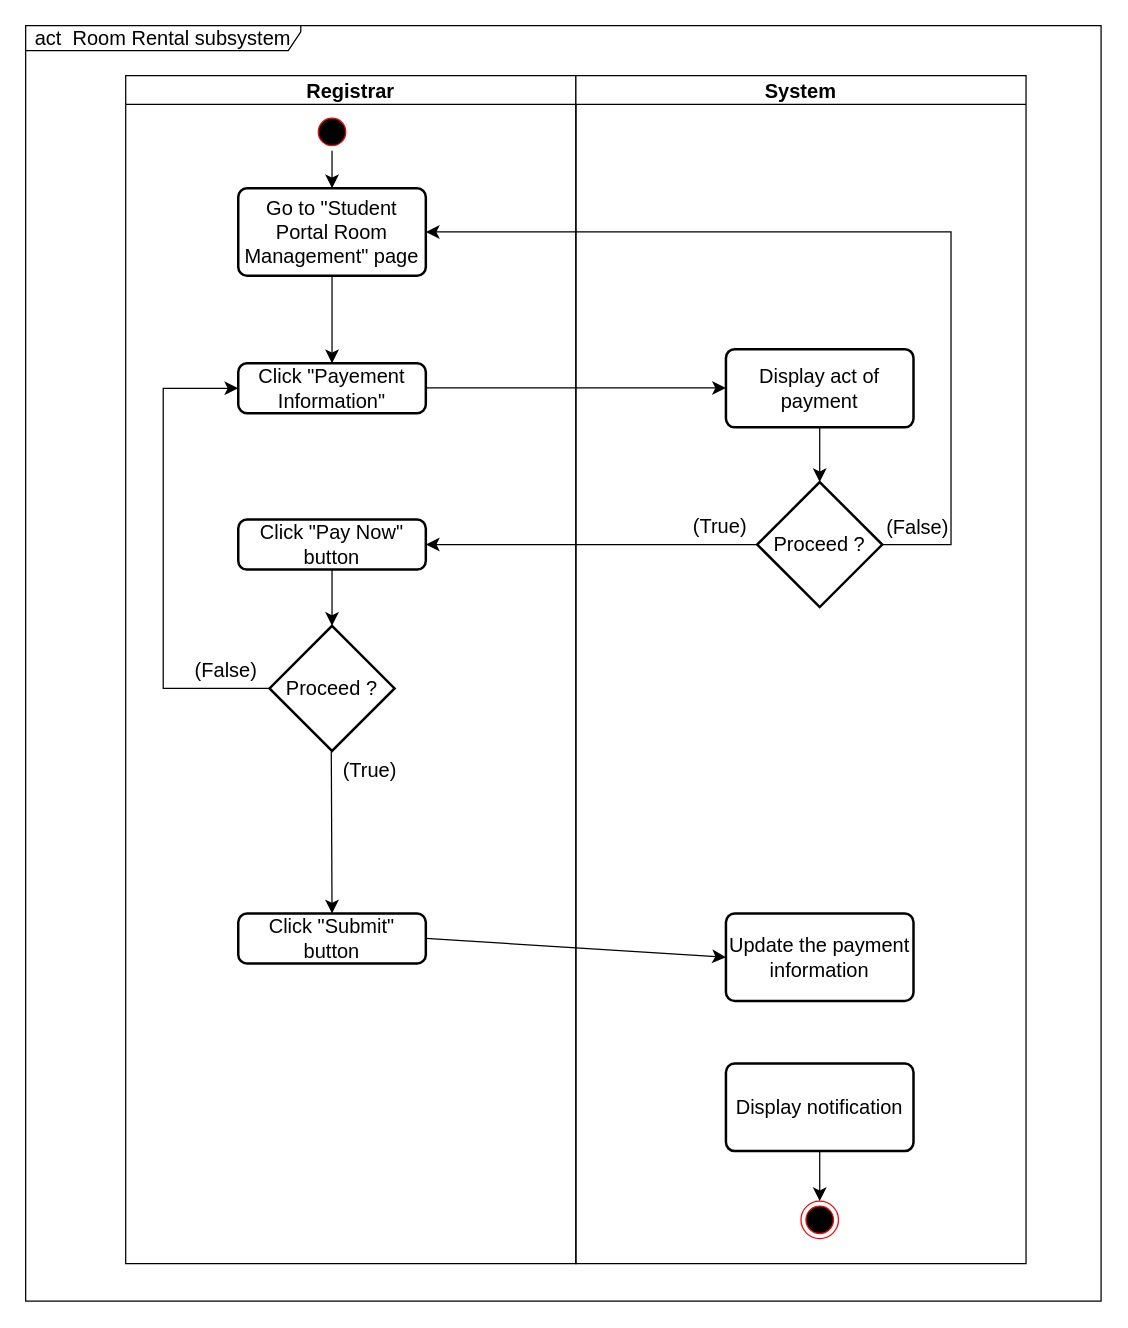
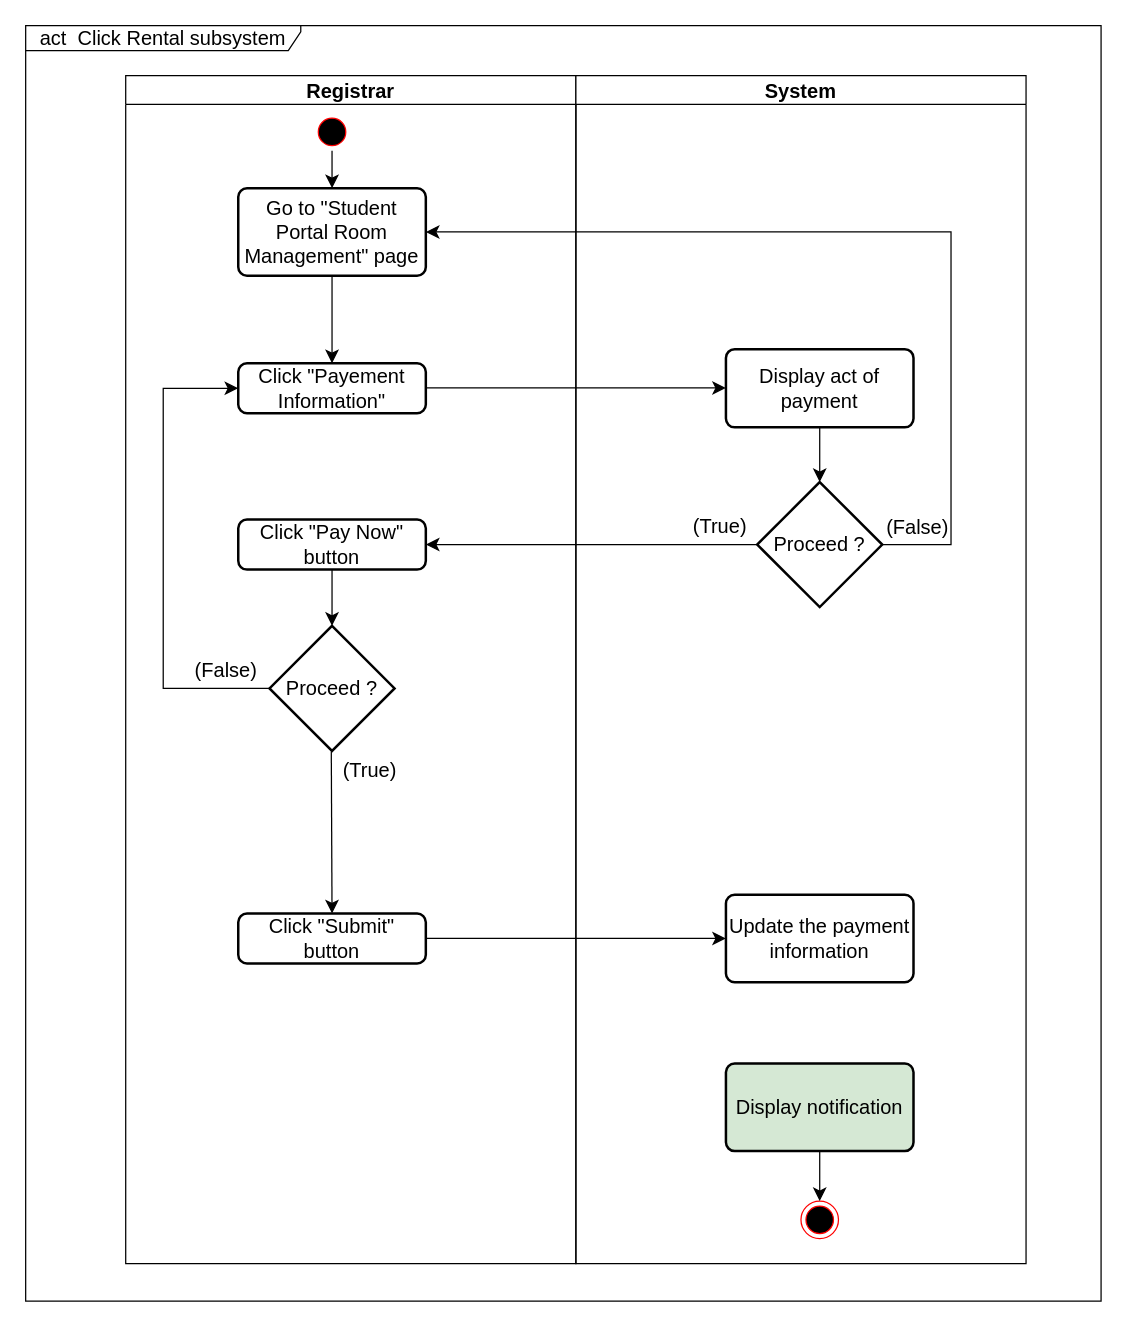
  <mxCell id="0" />
  <mxCell id="1" parent="0" />
  <mxCell id="2" value="Registrar" style="swimlane;whiteSpace=wrap;html=1;fontSize=16;" vertex="1" parent="1"><mxGeometry x="100" y="60" width="360" height="950" as="geometry" /></mxCell>
  <mxCell id="3" value="" style="edgeStyle=none;curved=1;rounded=0;orthogonalLoop=1;jettySize=auto;html=1;fontSize=12;startSize=8;endSize=8;exitX=0.5;exitY=1;exitDx=0;exitDy=0;" edge="1" parent="2" source="9"><mxGeometry relative="1" as="geometry"><mxPoint x="165" y="180" as="sourcePoint" /><mxPoint x="165" y="230" as="targetPoint" /></mxGeometry></mxCell>
  <mxCell id="4" value="System" style="swimlane;whiteSpace=wrap;html=1;fontSize=16;" vertex="1" parent="1"><mxGeometry x="460" y="60" width="360" height="950" as="geometry" /></mxCell>
  <mxCell id="5" style="edgeStyle=none;curved=1;rounded=0;orthogonalLoop=1;jettySize=auto;html=1;fontSize=12;startSize=8;endSize=8;" edge="1" parent="1"><mxGeometry relative="1" as="geometry"><mxPoint x="340" y="309.77" as="sourcePoint" /><mxPoint x="580" y="309.77" as="targetPoint" /></mxGeometry></mxCell>
- <mxCell id="6" value="act&amp;nbsp; Room Rental subsystem" style="shape=umlFrame;whiteSpace=wrap;html=1;pointerEvents=0;fontSize=16;width=220;height=20;" vertex="1" parent="1"><mxGeometry x="20" y="20" width="860" height="1020" as="geometry" /></mxCell>
+ <mxCell id="6" value="act&amp;nbsp; Click Rental subsystem" style="shape=umlFrame;whiteSpace=wrap;html=1;pointerEvents=0;fontSize=16;width=220;height=20;" vertex="1" parent="1"><mxGeometry x="20" y="20" width="860" height="1020" as="geometry" /></mxCell>
  <mxCell id="7" style="edgeStyle=none;curved=1;rounded=0;orthogonalLoop=1;jettySize=auto;html=1;exitX=0.5;exitY=1;exitDx=0;exitDy=0;entryX=0.5;entryY=0;entryDx=0;entryDy=0;fontSize=12;startSize=8;endSize=8;" edge="1" parent="1" source="8" target="9"><mxGeometry relative="1" as="geometry"><mxPoint x="265" y="140" as="targetPoint" /></mxGeometry></mxCell>
  <mxCell id="8" value="" style="ellipse;html=1;shape=startState;fillColor=#000000;strokeColor=#ff0000;fontSize=16;" vertex="1" parent="1"><mxGeometry x="250" y="90" width="30" height="30" as="geometry" /></mxCell>
  <mxCell id="9" value="Go to &quot;Student Portal Room Management&quot; page" style="rounded=1;whiteSpace=wrap;html=1;absoluteArcSize=1;arcSize=14;strokeWidth=2;fontSize=16;" vertex="1" parent="1"><mxGeometry x="190" y="150" width="150" height="70" as="geometry" /></mxCell>
  <mxCell id="10" value="Click &quot;Payement Information&quot;" style="rounded=1;whiteSpace=wrap;html=1;absoluteArcSize=1;arcSize=14;strokeWidth=2;fontSize=16;" vertex="1" parent="1"><mxGeometry x="190" y="290" width="150" height="40" as="geometry" /></mxCell>
  <mxCell id="11" style="edgeStyle=none;curved=1;rounded=0;orthogonalLoop=1;jettySize=auto;html=1;exitX=0.5;exitY=1;exitDx=0;exitDy=0;entryX=0.5;entryY=0;entryDx=0;entryDy=0;entryPerimeter=0;fontSize=12;startSize=8;endSize=8;" edge="1" parent="1" source="13" target="20"><mxGeometry relative="1" as="geometry" /></mxCell>
  <mxCell id="12" style="edgeStyle=orthogonalEdgeStyle;rounded=0;orthogonalLoop=1;jettySize=auto;html=1;exitX=1;exitY=0.5;exitDx=0;exitDy=0;entryX=1;entryY=0.5;entryDx=0;entryDy=0;fontSize=12;startSize=8;endSize=8;exitPerimeter=0;" edge="1" parent="1" source="20" target="9"><mxGeometry relative="1" as="geometry"><Array as="points"><mxPoint x="760" y="435" /><mxPoint x="760" y="185" /></Array></mxGeometry></mxCell>
  <mxCell id="13" value="Display act of payment" style="rounded=1;whiteSpace=wrap;html=1;absoluteArcSize=1;arcSize=14;strokeWidth=2;fontSize=16;" vertex="1" parent="1"><mxGeometry x="580" y="278.75" width="150" height="62.5" as="geometry" /></mxCell>
  <mxCell id="14" style="edgeStyle=none;curved=1;rounded=0;orthogonalLoop=1;jettySize=auto;html=1;exitX=0.5;exitY=1;exitDx=0;exitDy=0;entryX=0.5;entryY=0;entryDx=0;entryDy=0;entryPerimeter=0;fontSize=12;startSize=8;endSize=8;" edge="1" parent="1" source="15" target="24"><mxGeometry relative="1" as="geometry" /></mxCell>
  <mxCell id="15" value="Click &quot;Pay Now&quot; button" style="rounded=1;whiteSpace=wrap;html=1;absoluteArcSize=1;arcSize=14;strokeWidth=2;fontSize=16;" vertex="1" parent="1"><mxGeometry x="190" y="415" width="150" height="40" as="geometry" /></mxCell>
  <mxCell id="16" style="edgeStyle=none;curved=1;rounded=0;orthogonalLoop=1;jettySize=auto;html=1;exitX=0.063;exitY=0.016;exitDx=0;exitDy=0;entryX=0.5;entryY=0;entryDx=0;entryDy=0;fontSize=12;startSize=8;endSize=8;exitPerimeter=0;" edge="1" parent="1" source="25" target="28"><mxGeometry relative="1" as="geometry"><mxPoint x="265" y="690" as="sourcePoint" /></mxGeometry></mxCell>
- <mxCell id="17" value="Update the payment information" style="rounded=1;whiteSpace=wrap;html=1;absoluteArcSize=1;arcSize=14;strokeWidth=2;fontSize=16;" vertex="1" parent="1"><mxGeometry x="580" y="730" width="150" height="70" as="geometry" /></mxCell>
+ <mxCell id="17" value="Update the payment information" style="rounded=1;whiteSpace=wrap;html=1;absoluteArcSize=1;arcSize=14;strokeWidth=2;fontSize=16;" vertex="1" parent="1"><mxGeometry x="580" y="715" width="150" height="70" as="geometry" /></mxCell>
  <mxCell id="18" value="" style="ellipse;html=1;shape=endState;fillColor=#000000;strokeColor=#ff0000;fontSize=16;" vertex="1" parent="1"><mxGeometry x="640" y="960" width="30" height="30" as="geometry" /></mxCell>
  <mxCell id="19" style="edgeStyle=none;curved=1;rounded=0;orthogonalLoop=1;jettySize=auto;html=1;exitX=0;exitY=0.5;exitDx=0;exitDy=0;exitPerimeter=0;entryX=1;entryY=0.5;entryDx=0;entryDy=0;fontSize=12;startSize=8;endSize=8;" edge="1" parent="1" source="20" target="15"><mxGeometry relative="1" as="geometry" /></mxCell>
  <mxCell id="20" value="Proceed ?" style="strokeWidth=2;html=1;shape=mxgraph.flowchart.decision;whiteSpace=wrap;fontSize=16;" vertex="1" parent="1"><mxGeometry x="605" y="385" width="100" height="100" as="geometry" /></mxCell>
  <mxCell id="21" value="(False)" style="text;html=1;align=center;verticalAlign=middle;resizable=0;points=[];autosize=1;strokeColor=none;fillColor=none;fontSize=16;" vertex="1" parent="1"><mxGeometry x="698" y="406" width="70" height="30" as="geometry" /></mxCell>
  <mxCell id="22" value="(True)" style="text;html=1;align=center;verticalAlign=middle;resizable=0;points=[];autosize=1;strokeColor=none;fillColor=none;fontSize=16;" vertex="1" parent="1"><mxGeometry x="540" y="405" width="70" height="30" as="geometry" /></mxCell>
  <mxCell id="23" style="edgeStyle=orthogonalEdgeStyle;rounded=0;orthogonalLoop=1;jettySize=auto;html=1;exitX=0;exitY=0.5;exitDx=0;exitDy=0;exitPerimeter=0;entryX=0;entryY=0.5;entryDx=0;entryDy=0;fontSize=12;startSize=8;endSize=8;" edge="1" parent="1" source="24" target="10"><mxGeometry relative="1" as="geometry"><Array as="points"><mxPoint x="130" y="550" /><mxPoint x="130" y="310" /></Array></mxGeometry></mxCell>
  <mxCell id="24" value="Proceed ?" style="strokeWidth=2;html=1;shape=mxgraph.flowchart.decision;whiteSpace=wrap;fontSize=16;" vertex="1" parent="1"><mxGeometry x="215" y="500" width="100" height="100" as="geometry" /></mxCell>
  <mxCell id="25" value="(True)" style="text;html=1;align=center;verticalAlign=middle;resizable=0;points=[];autosize=1;strokeColor=none;fillColor=none;fontSize=16;" vertex="1" parent="1"><mxGeometry x="260" y="600" width="70" height="30" as="geometry" /></mxCell>
  <mxCell id="26" value="(False)" style="text;html=1;align=center;verticalAlign=middle;resizable=0;points=[];autosize=1;strokeColor=none;fillColor=none;fontSize=16;" vertex="1" parent="1"><mxGeometry x="145" y="520" width="70" height="30" as="geometry" /></mxCell>
  <mxCell id="27" style="edgeStyle=none;curved=1;rounded=0;orthogonalLoop=1;jettySize=auto;html=1;exitX=1;exitY=0.5;exitDx=0;exitDy=0;entryX=0;entryY=0.5;entryDx=0;entryDy=0;fontSize=12;startSize=8;endSize=8;" edge="1" parent="1" source="28" target="17"><mxGeometry relative="1" as="geometry" /></mxCell>
  <mxCell id="28" value="Click &quot;Submit&quot; button" style="rounded=1;whiteSpace=wrap;html=1;absoluteArcSize=1;arcSize=14;strokeWidth=2;fontSize=16;" vertex="1" parent="1"><mxGeometry x="190" y="730" width="150" height="40" as="geometry" /></mxCell>
  <mxCell id="29" style="edgeStyle=none;curved=1;rounded=0;orthogonalLoop=1;jettySize=auto;html=1;exitX=0.75;exitY=1;exitDx=0;exitDy=0;fontSize=12;startSize=8;endSize=8;" edge="1" parent="1" source="28" target="28"><mxGeometry relative="1" as="geometry" /></mxCell>
  <mxCell id="30" style="edgeStyle=none;curved=1;rounded=0;orthogonalLoop=1;jettySize=auto;html=1;exitX=0.5;exitY=1;exitDx=0;exitDy=0;entryX=0.5;entryY=0;entryDx=0;entryDy=0;fontSize=12;startSize=8;endSize=8;" edge="1" parent="1" source="31" target="18"><mxGeometry relative="1" as="geometry" /></mxCell>
- <mxCell id="31" value="Display notification" style="rounded=1;whiteSpace=wrap;html=1;absoluteArcSize=1;arcSize=14;strokeWidth=2;fontSize=16;" vertex="1" parent="1"><mxGeometry x="580" y="850" width="150" height="70" as="geometry" /></mxCell>
+ <mxCell id="31" value="Display notification" style="rounded=1;whiteSpace=wrap;html=1;absoluteArcSize=1;arcSize=14;strokeWidth=2;fontSize=16;fillColor=#d5e8d4;" vertex="1" parent="1"><mxGeometry x="580" y="850" width="150" height="70" as="geometry" /></mxCell>
